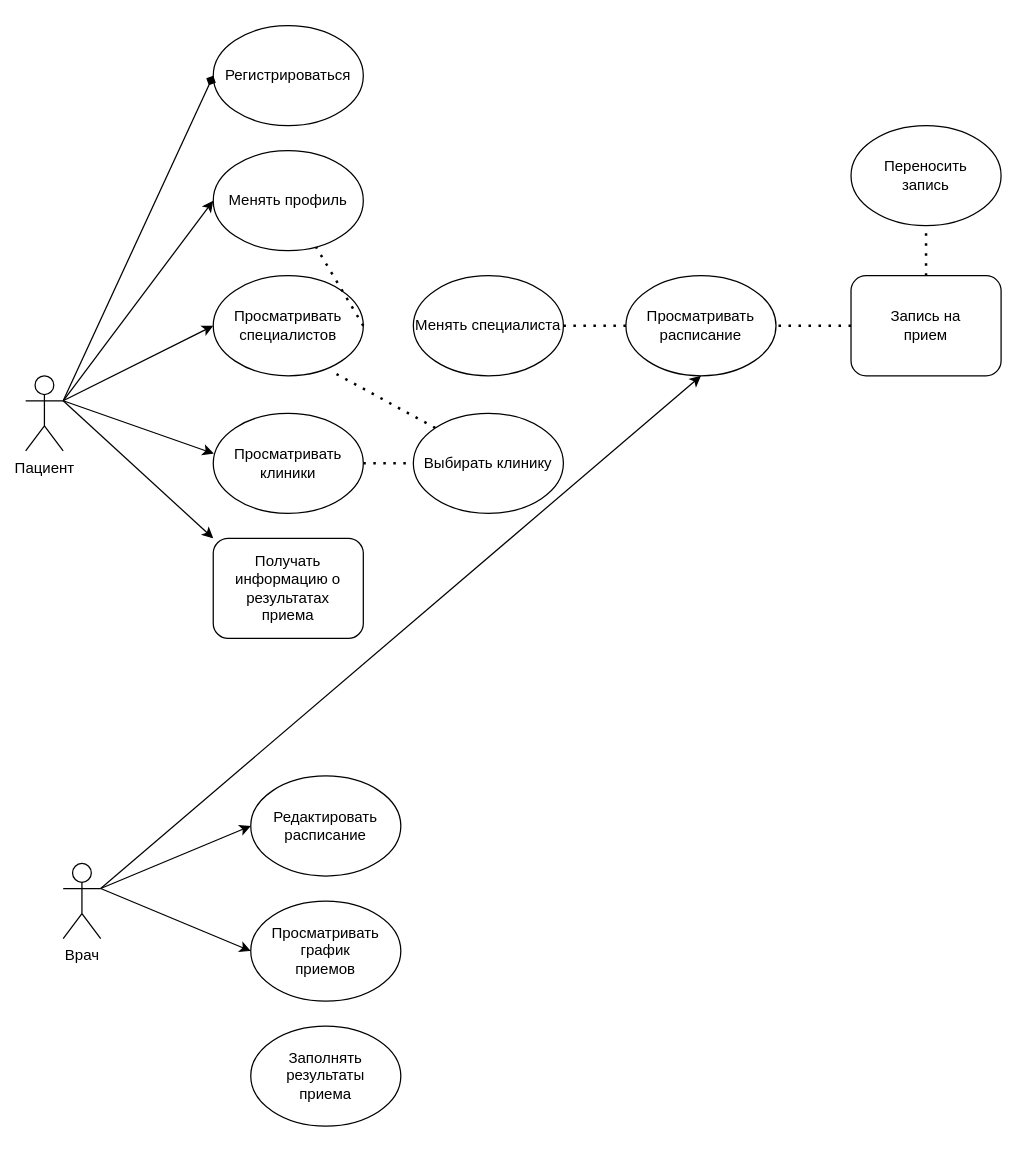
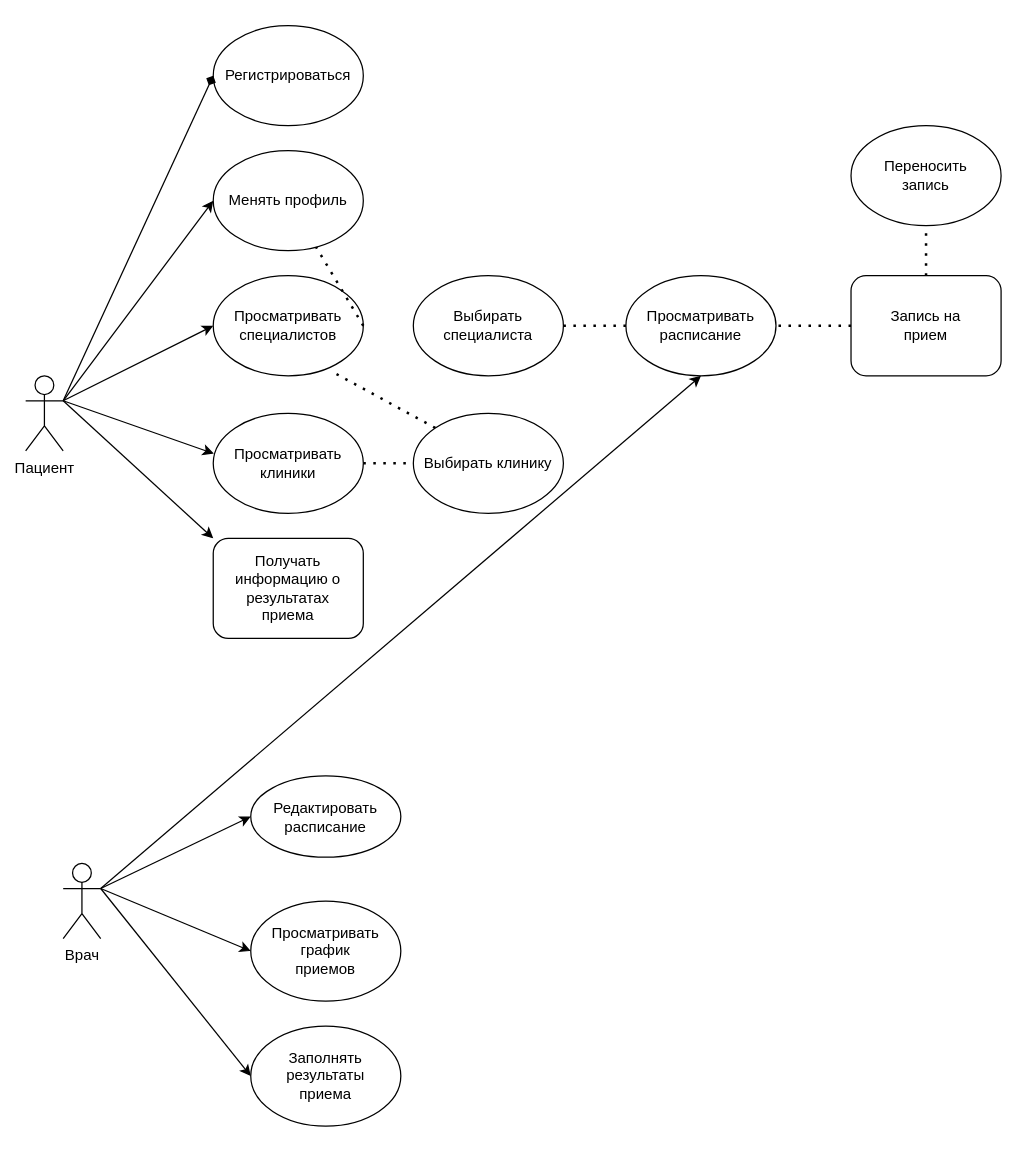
  <mxCell id="0" />
  <mxCell id="1" parent="0" />
  <mxCell id="2" value="Пациент" style="shape=umlActor;verticalLabelPosition=bottom;verticalAlign=top;html=1;outlineConnect=0;" vertex="1" parent="1"><mxGeometry x="20" y="300" width="30" height="60" as="geometry" /></mxCell>
  <mxCell id="3" value="Регистрироваться" style="ellipse;whiteSpace=wrap;html=1;" vertex="1" parent="1"><mxGeometry x="170" y="20" width="120" height="80" as="geometry" /></mxCell>
  <mxCell id="4" value="" style="endArrow=diamond;html=1;rounded=0;exitX=1;exitY=0.333;exitDx=0;exitDy=0;exitPerimeter=0;entryX=0;entryY=0.5;entryDx=0;entryDy=0;" edge="1" parent="1" source="2" target="3"><mxGeometry width="50" height="50" relative="1" as="geometry"><mxPoint x="190" y="340" as="sourcePoint" /><mxPoint x="240" y="290" as="targetPoint" /></mxGeometry></mxCell>
  <mxCell id="5" value="Менять профиль" style="ellipse;whiteSpace=wrap;html=1;" vertex="1" parent="1"><mxGeometry x="170" y="120" width="120" height="80" as="geometry" /></mxCell>
  <mxCell id="6" value="Просматривать&lt;br&gt;специалистов" style="ellipse;whiteSpace=wrap;html=1;" vertex="1" parent="1"><mxGeometry x="170" y="220" width="120" height="80" as="geometry" /></mxCell>
  <mxCell id="7" value="Просматривать расписание" style="ellipse;whiteSpace=wrap;html=1;" vertex="1" parent="1"><mxGeometry x="500" y="220" width="120" height="80" as="geometry" /></mxCell>
  <mxCell id="8" value="Запись на &lt;br&gt;прием" style="whiteSpace=wrap;html=1;rounded=1;" vertex="1" parent="1"><mxGeometry x="680" y="220" width="120" height="80" as="geometry" /></mxCell>
  <mxCell id="9" value="Переносить&lt;br&gt;запись" style="ellipse;whiteSpace=wrap;html=1;" vertex="1" parent="1"><mxGeometry x="680" y="100" width="120" height="80" as="geometry" /></mxCell>
  <mxCell id="10" value="" style="endArrow=classic;html=1;rounded=0;exitX=1;exitY=0.333;exitDx=0;exitDy=0;exitPerimeter=0;entryX=0;entryY=0.5;entryDx=0;entryDy=0;" edge="1" parent="1" source="2" target="5"><mxGeometry width="50" height="50" relative="1" as="geometry"><mxPoint x="60" y="320" as="sourcePoint" /><mxPoint x="270" y="310" as="targetPoint" /></mxGeometry></mxCell>
  <mxCell id="11" value="" style="endArrow=classic;html=1;rounded=0;exitX=1;exitY=0.333;exitDx=0;exitDy=0;exitPerimeter=0;entryX=0;entryY=0.5;entryDx=0;entryDy=0;" edge="1" parent="1" source="2" target="6"><mxGeometry width="50" height="50" relative="1" as="geometry"><mxPoint x="220" y="360" as="sourcePoint" /><mxPoint x="270" y="310" as="targetPoint" /></mxGeometry></mxCell>
  <mxCell id="12" value="Получать информацию о результатах &lt;br&gt;приема" style="whiteSpace=wrap;html=1;rounded=1;" vertex="1" parent="1"><mxGeometry x="170" y="430" width="120" height="80" as="geometry" /></mxCell>
  <mxCell id="13" value="" style="endArrow=classic;html=1;rounded=0;exitX=1;exitY=0.333;exitDx=0;exitDy=0;exitPerimeter=0;entryX=0.004;entryY=0.403;entryDx=0;entryDy=0;entryPerimeter=0;" edge="1" parent="1" source="2" target="22"><mxGeometry width="50" height="50" relative="1" as="geometry"><mxPoint x="220" y="330" as="sourcePoint" /><mxPoint x="270" y="280" as="targetPoint" /></mxGeometry></mxCell>
  <mxCell id="14" value="Врач" style="shape=umlActor;verticalLabelPosition=bottom;verticalAlign=top;html=1;outlineConnect=0;" vertex="1" parent="1"><mxGeometry x="50" y="690" width="30" height="60" as="geometry" /></mxCell>
- <mxCell id="15" value="Редактировать расписание" style="ellipse;whiteSpace=wrap;html=1;" vertex="1" parent="1"><mxGeometry x="200" y="620" width="120" height="80" as="geometry" /></mxCell>
+ <mxCell id="15" value="Редактировать расписание" style="ellipse;whiteSpace=wrap;html=1;" vertex="1" parent="1"><mxGeometry x="200" y="620" width="120" height="65" as="geometry" /></mxCell>
  <mxCell id="16" value="Просматривать&lt;br&gt;график &lt;br&gt;приемов" style="ellipse;whiteSpace=wrap;html=1;" vertex="1" parent="1"><mxGeometry x="200" y="720" width="120" height="80" as="geometry" /></mxCell>
  <mxCell id="17" value="Заполнять результаты &lt;br&gt;приема" style="ellipse;whiteSpace=wrap;html=1;" vertex="1" parent="1"><mxGeometry x="200" y="820" width="120" height="80" as="geometry" /></mxCell>
  <mxCell id="18" value="" style="endArrow=classic;html=1;rounded=0;exitX=1;exitY=0.333;exitDx=0;exitDy=0;exitPerimeter=0;entryX=0;entryY=0.5;entryDx=0;entryDy=0;" edge="1" parent="1" source="14" target="15"><mxGeometry width="50" height="50" relative="1" as="geometry"><mxPoint x="250" y="780" as="sourcePoint" /><mxPoint x="300" y="730" as="targetPoint" /></mxGeometry></mxCell>
  <mxCell id="19" value="" style="endArrow=classic;html=1;rounded=0;exitX=1;exitY=0.333;exitDx=0;exitDy=0;exitPerimeter=0;entryX=0;entryY=0.5;entryDx=0;entryDy=0;" edge="1" parent="1" source="14" target="16"><mxGeometry width="50" height="50" relative="1" as="geometry"><mxPoint x="250" y="780" as="sourcePoint" /><mxPoint x="300" y="730" as="targetPoint" /></mxGeometry></mxCell>
- <mxCell id="21" value="Менять специалиста" style="ellipse;whiteSpace=wrap;html=1;" vertex="1" parent="1"><mxGeometry x="330" y="220" width="120" height="80" as="geometry" /></mxCell>
+ <mxCell id="20" value="" style="endArrow=classic;html=1;rounded=0;exitX=1;exitY=0.333;exitDx=0;exitDy=0;exitPerimeter=0;entryX=0;entryY=0.5;entryDx=0;entryDy=0;" edge="1" parent="1" source="14" target="17"><mxGeometry width="50" height="50" relative="1" as="geometry"><mxPoint x="250" y="780" as="sourcePoint" /><mxPoint x="300" y="730" as="targetPoint" /></mxGeometry></mxCell>
+ <mxCell id="21" value="Выбирать специалиста" style="ellipse;whiteSpace=wrap;html=1;" vertex="1" parent="1"><mxGeometry x="330" y="220" width="120" height="80" as="geometry" /></mxCell>
  <mxCell id="22" value="Просматривать&lt;br&gt;клиники" style="ellipse;whiteSpace=wrap;html=1;" vertex="1" parent="1"><mxGeometry x="170" y="330" width="120" height="80" as="geometry" /></mxCell>
  <mxCell id="23" value="Выбирать клинику" style="ellipse;whiteSpace=wrap;html=1;" vertex="1" parent="1"><mxGeometry x="330" y="330" width="120" height="80" as="geometry" /></mxCell>
  <mxCell id="24" value="" style="endArrow=none;dashed=1;html=1;dashPattern=1 3;strokeWidth=2;rounded=0;exitX=0;exitY=0;exitDx=0;exitDy=0;entryX=0.789;entryY=0.956;entryDx=0;entryDy=0;entryPerimeter=0;" edge="1" parent="1" source="23" target="6"><mxGeometry width="50" height="50" relative="1" as="geometry"><mxPoint x="220" y="340" as="sourcePoint" /><mxPoint x="270" y="290" as="targetPoint" /></mxGeometry></mxCell>
  <mxCell id="25" value="" style="endArrow=none;dashed=1;html=1;dashPattern=1 3;strokeWidth=2;rounded=0;exitX=1;exitY=0.5;exitDx=0;exitDy=0;" edge="1" parent="1" source="6" target="5"><mxGeometry width="50" height="50" relative="1" as="geometry"><mxPoint x="220" y="340" as="sourcePoint" /><mxPoint x="270" y="290" as="targetPoint" /></mxGeometry></mxCell>
  <mxCell id="26" value="" style="endArrow=none;dashed=1;html=1;dashPattern=1 3;strokeWidth=2;rounded=0;entryX=0;entryY=0.5;entryDx=0;entryDy=0;exitX=1;exitY=0.5;exitDx=0;exitDy=0;" edge="1" parent="1" source="21" target="7"><mxGeometry width="50" height="50" relative="1" as="geometry"><mxPoint x="400" y="240" as="sourcePoint" /><mxPoint x="450" y="190" as="targetPoint" /></mxGeometry></mxCell>
  <mxCell id="27" value="" style="endArrow=none;dashed=1;html=1;dashPattern=1 3;strokeWidth=2;rounded=0;entryX=1;entryY=0.5;entryDx=0;entryDy=0;exitX=0;exitY=0.5;exitDx=0;exitDy=0;" edge="1" parent="1" source="8" target="7"><mxGeometry width="50" height="50" relative="1" as="geometry"><mxPoint x="220" y="340" as="sourcePoint" /><mxPoint x="270" y="290" as="targetPoint" /></mxGeometry></mxCell>
  <mxCell id="28" value="" style="endArrow=none;dashed=1;html=1;dashPattern=1 3;strokeWidth=2;rounded=0;exitX=0.5;exitY=0;exitDx=0;exitDy=0;entryX=0.5;entryY=1;entryDx=0;entryDy=0;" edge="1" parent="1" source="8" target="9"><mxGeometry width="50" height="50" relative="1" as="geometry"><mxPoint x="220" y="340" as="sourcePoint" /><mxPoint x="750" y="190" as="targetPoint" /></mxGeometry></mxCell>
  <mxCell id="29" value="" style="endArrow=classic;html=1;rounded=0;entryX=0;entryY=0;entryDx=0;entryDy=0;" edge="1" parent="1" target="12"><mxGeometry width="50" height="50" relative="1" as="geometry"><mxPoint x="50" y="320" as="sourcePoint" /><mxPoint x="270" y="610" as="targetPoint" /></mxGeometry></mxCell>
  <mxCell id="30" value="" style="endArrow=none;dashed=1;html=1;dashPattern=1 3;strokeWidth=2;rounded=0;entryX=0;entryY=0.5;entryDx=0;entryDy=0;exitX=1;exitY=0.5;exitDx=0;exitDy=0;" edge="1" parent="1" source="22" target="23"><mxGeometry width="50" height="50" relative="1" as="geometry"><mxPoint x="220" y="390" as="sourcePoint" /><mxPoint x="270" y="340" as="targetPoint" /></mxGeometry></mxCell>
  <mxCell id="31" value="" style="endArrow=classic;html=1;rounded=0;exitX=1;exitY=0.333;exitDx=0;exitDy=0;exitPerimeter=0;entryX=0.5;entryY=1;entryDx=0;entryDy=0;" edge="1" parent="1" source="14" target="7"><mxGeometry width="50" height="50" relative="1" as="geometry"><mxPoint x="450" y="470" as="sourcePoint" /><mxPoint x="500" y="420" as="targetPoint" /></mxGeometry></mxCell>
